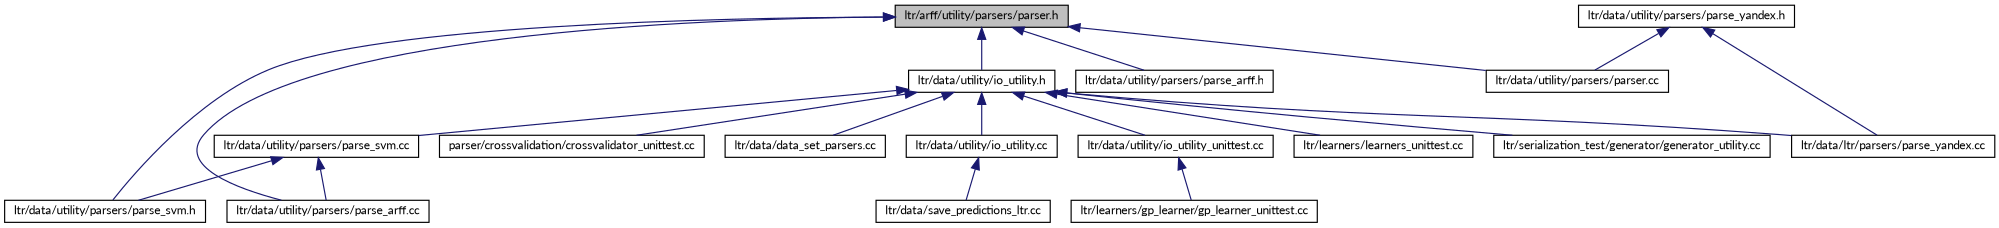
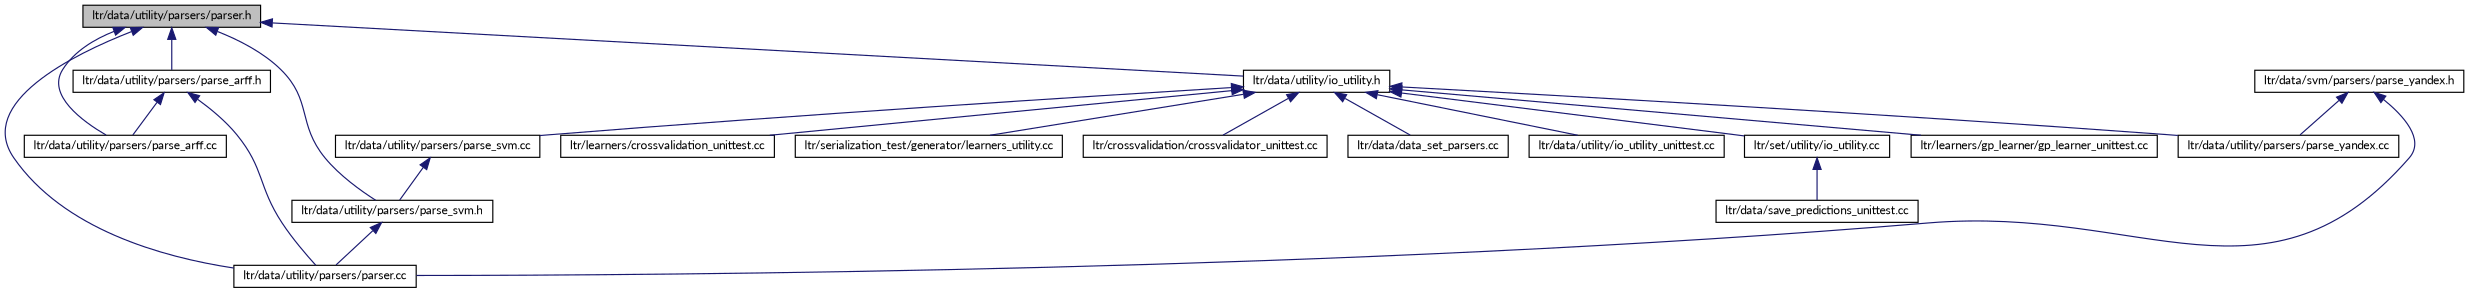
  digraph {
    fontname=Lato
    node [color=black fillcolor=white fontname=Lato fontsize=10 shape=record style=filled]
    edge [color=midnightblue dir=back fontname=Lato fontsize=10 labelfontname=Helvetica labelfontsize=10 style=solid]
-   n1 [fillcolor=grey75 fontcolor=black height=0.2 label="ltr/arff/utility/parsers/parser.h" width=0.4]
+   n1 [fillcolor=grey75 fontcolor=black height=0.2 label="ltr/data/utility/parsers/parser.h" width=0.4]
    n2 [height=0.2 label="ltr/data/utility/io_utility.h" width=0.4]
    n3 [height=0.2 label="ltr/data/utility/parsers/parse_arff.h" width=0.4]
    n4 [height=0.2 label="ltr/data/utility/parsers/parser.cc" width=0.4]
    n5 [height=0.2 label="ltr/data/utility/parsers/parse_svm.h" width=0.4]
    n6 [height=0.2 label="ltr/data/utility/parsers/parse_arff.cc" width=0.4]
-   n7 [height=0.2 label="parser/crossvalidation/crossvalidator_unittest.cc" width=0.4]
+   n7 [height=0.2 label="ltr/crossvalidation/crossvalidator_unittest.cc" width=0.4]
    n8 [height=0.2 label="ltr/data/data_set_parsers.cc" width=0.4]
-   n9 [height=0.2 label="ltr/data/utility/io_utility.cc" width=0.4]
+   n9 [height=0.2 label="ltr/set/utility/io_utility.cc" width=0.4]
    n10 [height=0.2 label="ltr/data/utility/io_utility_unittest.cc" width=0.4]
    n11 [height=0.2 label="ltr/data/utility/parsers/parse_svm.cc" width=0.4]
-   n12 [height=0.2 label="ltr/data/ltr/parsers/parse_yandex.cc" width=0.4]
+   n12 [height=0.2 label="ltr/data/utility/parsers/parse_yandex.cc" width=0.4]
    n13 [height=0.2 label="ltr/learners/gp_learner/gp_learner_unittest.cc" width=0.4]
-   n14 [height=0.2 label="ltr/learners/learners_unittest.cc" width=0.4]
-   n15 [height=0.2 label="ltr/serialization_test/generator/generator_utility.cc" width=0.4]
-   n16 [height=0.2 label="ltr/data/utility/parsers/parse_yandex.h" width=0.4]
-   n17 [height=0.2 label="ltr/data/save_predictions_ltr.cc" width=0.4]
+   n14 [height=0.2 label="ltr/learners/crossvalidation_unittest.cc" width=0.4]
+   n15 [height=0.2 label="ltr/serialization_test/generator/learners_utility.cc" width=0.4]
+   n16 [height=0.2 label="ltr/data/svm/parsers/parse_yandex.h" width=0.4]
+   n17 [height=0.2 label="ltr/data/save_predictions_unittest.cc" width=0.4]
    n1 -> n2
    n1 -> n3
    n1 -> n4
    n1 -> n5
    n1 -> n6
    n2 -> n7
    n2 -> n8
    n2 -> n9
    n2 -> n10
    n2 -> n11
    n2 -> n12
-   n10 -> n13
+   n2 -> n13
    n2 -> n14
    n2 -> n15
-   n11 -> n6
+   n3 -> n4
+   n3 -> n6
+   n5 -> n4
    n9 -> n17
    n11 -> n5
    n16 -> n4
    n16 -> n12
  }
